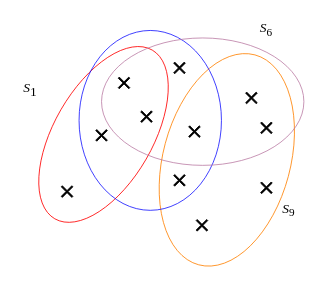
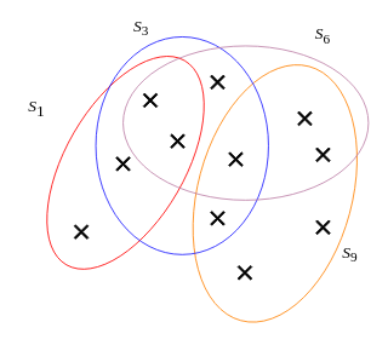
  <mxCell id="0" />
  <mxCell id="1" parent="0" />
  <mxCell id="2" value="" style="ellipse;whiteSpace=wrap;html=1;fillColor=none;strokeColor=#FF0000;rotation=30;" vertex="1" parent="1"><mxGeometry x="71.89" y="48.73" width="131.48" height="260" as="geometry" /></mxCell>
  <mxCell id="3" value="" style="ellipse;whiteSpace=wrap;html=1;fillColor=none;rotation=15;strokeColor=#FF8000;" vertex="1" parent="1"><mxGeometry x="217.16" y="67.65" width="170" height="290" as="geometry" /></mxCell>
  <mxCell id="4" value="" style="ellipse;whiteSpace=wrap;html=1;fillColor=none;rotation=0;strokeColor=#0000FF;" vertex="1" parent="1"><mxGeometry x="105" y="40" width="190" height="240" as="geometry" /></mxCell>
  <mxCell id="5" value="" style="ellipse;whiteSpace=wrap;html=1;fillColor=none;rotation=0;strokeColor=#B5739D;" vertex="1" parent="1"><mxGeometry x="135" y="50" width="270" height="170" as="geometry" /></mxCell>
  <mxCell id="6" value="" style="shape=cross;whiteSpace=wrap;html=1;fillColor=#000000;rotation=45;size=0.102;" vertex="1" parent="1"><mxGeometry x="79" y="245" width="20" height="20" as="geometry" /></mxCell>
  <mxCell id="7" value="" style="shape=cross;whiteSpace=wrap;html=1;fillColor=#000000;rotation=45;size=0.102;" vertex="1" parent="1"><mxGeometry x="125" y="170" width="20" height="20" as="geometry" /></mxCell>
  <mxCell id="8" value="" style="shape=cross;whiteSpace=wrap;html=1;fillColor=#000000;rotation=45;size=0.102;" vertex="1" parent="1"><mxGeometry x="155" y="100" width="20" height="20" as="geometry" /></mxCell>
  <mxCell id="9" value="" style="shape=cross;whiteSpace=wrap;html=1;fillColor=#000000;rotation=45;size=0.102;" vertex="1" parent="1"><mxGeometry x="185" y="145" width="20" height="20" as="geometry" /></mxCell>
  <mxCell id="10" value="" style="shape=cross;whiteSpace=wrap;html=1;fillColor=#000000;rotation=45;size=0.102;" vertex="1" parent="1"><mxGeometry x="249" y="165" width="20" height="20" as="geometry" /></mxCell>
  <mxCell id="11" value="" style="shape=cross;whiteSpace=wrap;html=1;fillColor=#000000;rotation=45;size=0.102;" vertex="1" parent="1"><mxGeometry x="229" y="80" width="20" height="20" as="geometry" /></mxCell>
  <mxCell id="12" value="" style="shape=cross;whiteSpace=wrap;html=1;fillColor=#000000;rotation=45;size=0.102;" vertex="1" parent="1"><mxGeometry x="345" y="240" width="20" height="20" as="geometry" /></mxCell>
  <mxCell id="13" value="" style="shape=cross;whiteSpace=wrap;html=1;fillColor=#000000;rotation=45;size=0.102;" vertex="1" parent="1"><mxGeometry x="259" y="290" width="20" height="20" as="geometry" /></mxCell>
  <mxCell id="14" value="" style="shape=cross;whiteSpace=wrap;html=1;fillColor=#000000;rotation=45;size=0.102;" vertex="1" parent="1"><mxGeometry x="229" y="230" width="20" height="20" as="geometry" /></mxCell>
  <mxCell id="15" value="" style="shape=cross;whiteSpace=wrap;html=1;fillColor=#000000;rotation=45;size=0.102;" vertex="1" parent="1"><mxGeometry x="325" y="120" width="20" height="20" as="geometry" /></mxCell>
  <mxCell id="16" value="" style="shape=cross;whiteSpace=wrap;html=1;fillColor=#000000;rotation=45;size=0.102;" vertex="1" parent="1"><mxGeometry x="345" y="160" width="20" height="20" as="geometry" /></mxCell>
  <mxCell id="17" value="S&lt;sub style=&quot;font-style: normal; font-size: 18px;&quot;&gt;1&lt;/sub&gt;" style="text;html=1;strokeColor=none;fillColor=none;align=center;verticalAlign=middle;whiteSpace=wrap;rounded=0;fontFamily=CMU Serif;fontStyle=2;fontSize=18;" vertex="1" parent="1"><mxGeometry x="20" y="110" width="40" height="20" as="geometry" /></mxCell>
+ <mxCell id="18" value="S&lt;span style=&quot;font-style: normal&quot;&gt;&lt;sub&gt;3&lt;/sub&gt;&lt;/span&gt;" style="text;html=1;strokeColor=none;fillColor=none;align=center;verticalAlign=middle;whiteSpace=wrap;rounded=0;fontFamily=CMU Serif;fontStyle=2;fontSize=18;" vertex="1" parent="1"><mxGeometry x="135" y="20" width="40" height="20" as="geometry" /></mxCell>
  <mxCell id="19" value="S&lt;span style=&quot;font-style: normal&quot;&gt;&lt;sub&gt;6&lt;/sub&gt;&lt;/span&gt;" style="text;html=1;strokeColor=none;fillColor=none;align=center;verticalAlign=middle;whiteSpace=wrap;rounded=0;fontFamily=CMU Serif;fontStyle=2;fontSize=18;" vertex="1" parent="1"><mxGeometry x="335" y="28.73" width="40" height="20" as="geometry" /></mxCell>
  <mxCell id="20" value="S&lt;span style=&quot;font-style: normal&quot;&gt;&lt;sub&gt;9&lt;/sub&gt;&lt;/span&gt;" style="text;html=1;strokeColor=none;fillColor=none;align=center;verticalAlign=middle;whiteSpace=wrap;rounded=0;fontFamily=CMU Serif;fontStyle=2;fontSize=18;" vertex="1" parent="1"><mxGeometry x="365" y="270" width="40" height="20" as="geometry" /></mxCell>
